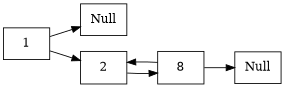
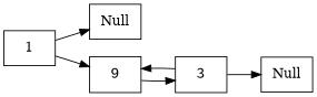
  digraph {
    rankdir=LR
    node [shape=record]
    n1 [label=" Null "]
    n2 [label=" 1 "]
-   n3 [label=" 2 "]
-   n4 [label=8]
+   n3 [label=9]
+   n4 [label=" 3 "]
    n5 [label=" Null "]
    n2 -> n1
    n2 -> n3
    n3 -> n4
    n4 -> n3
    n4 -> n5
  }
